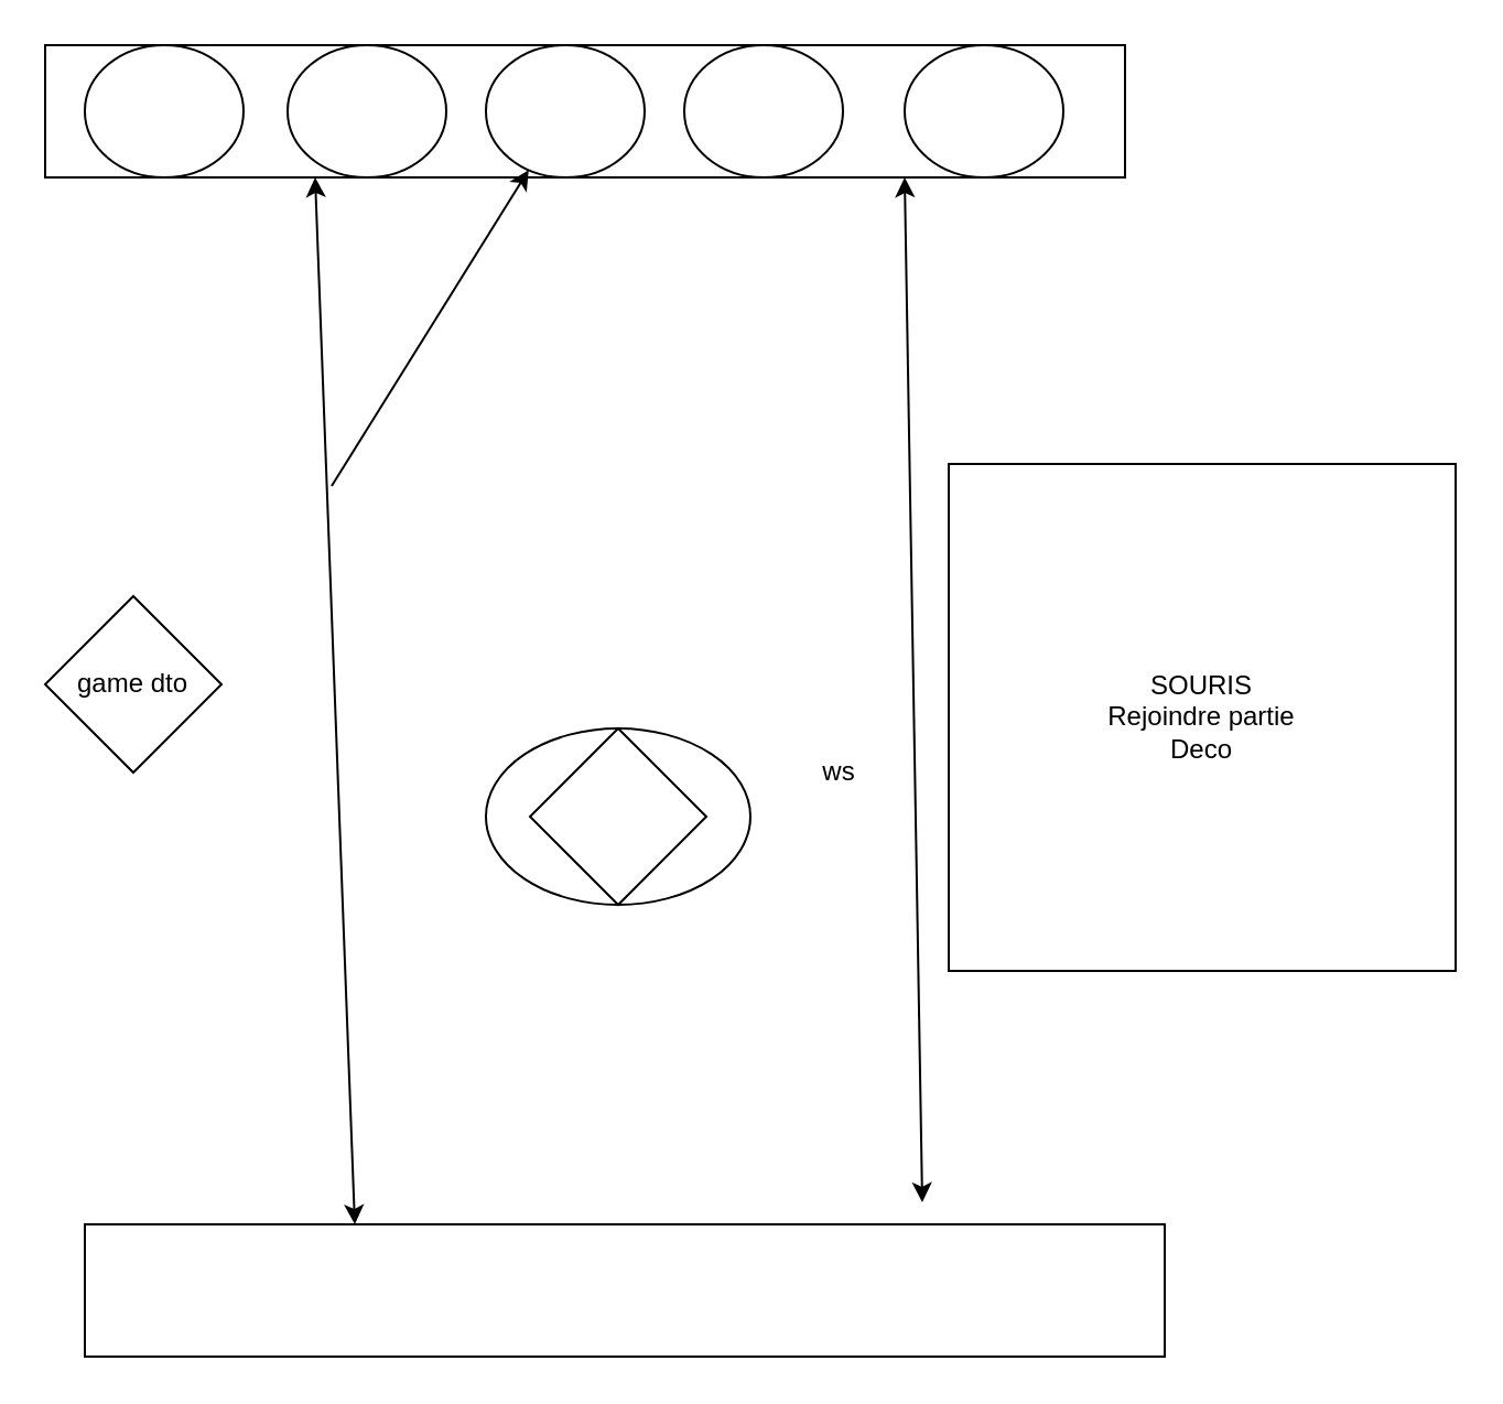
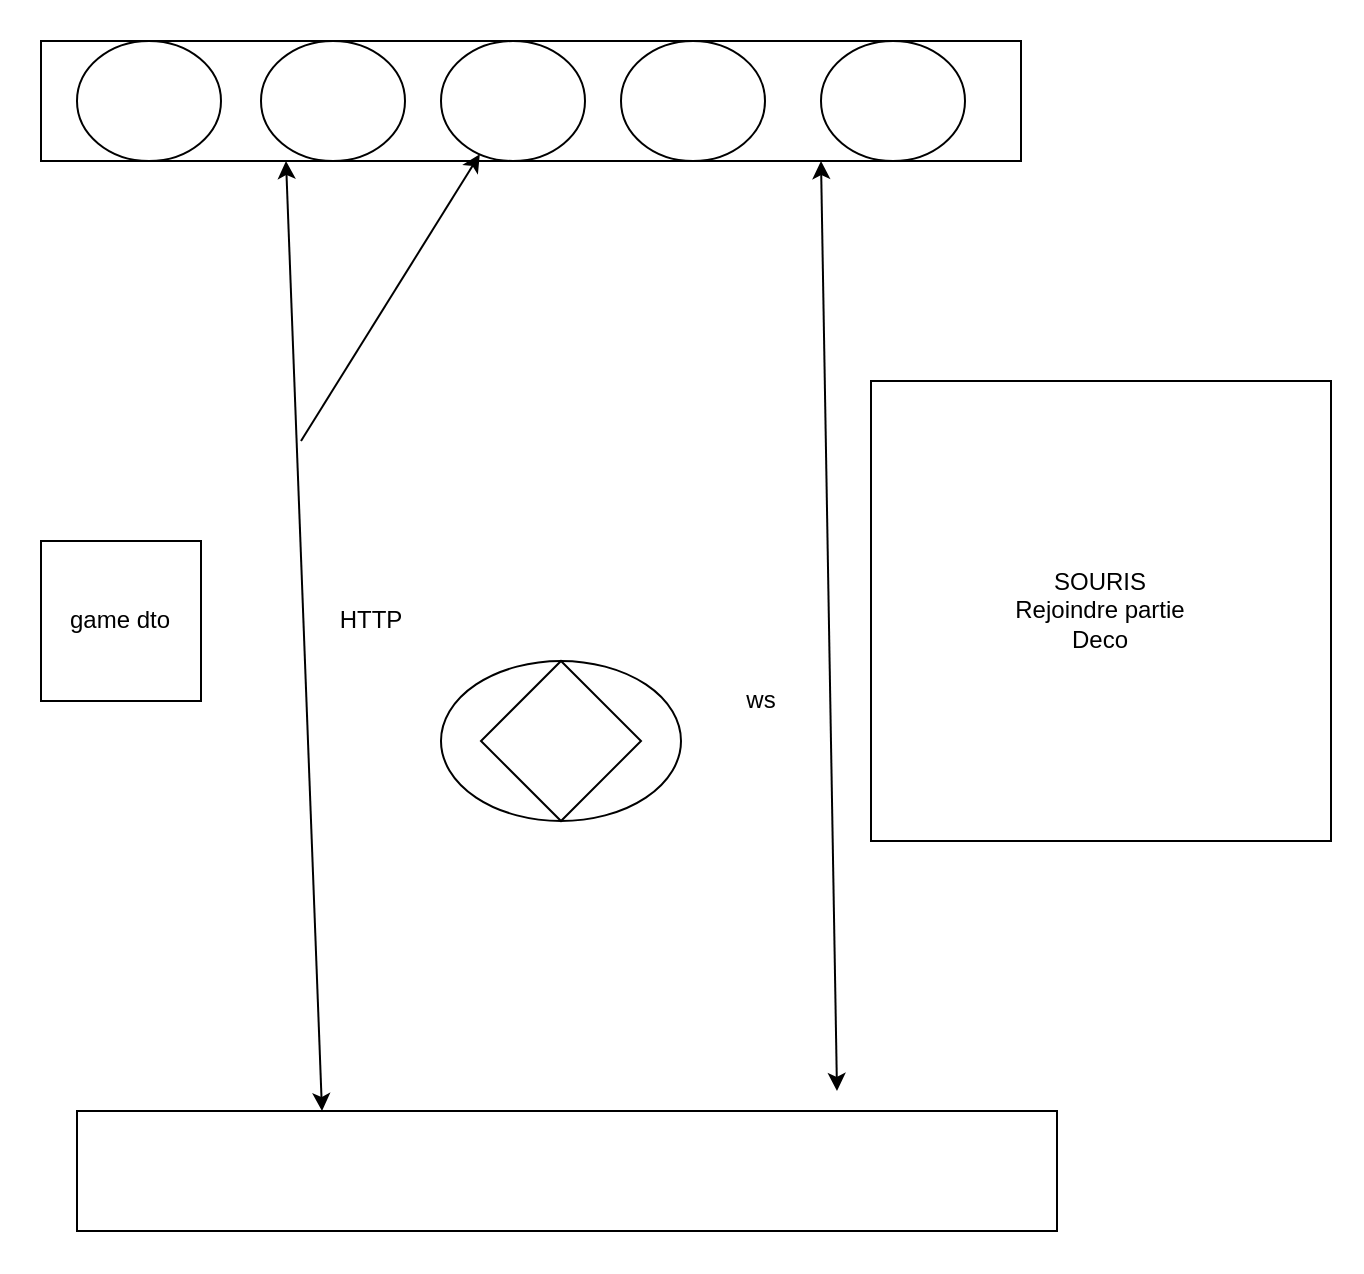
  <mxCell id="0" />
  <mxCell id="1" parent="0" />
  <mxCell id="2" value="" style="rounded=0;whiteSpace=wrap;html=1;" vertex="1" parent="1"><mxGeometry x="20" y="20" width="490" height="60" as="geometry" /></mxCell>
  <mxCell id="3" value="" style="rounded=0;whiteSpace=wrap;html=1;" vertex="1" parent="1"><mxGeometry x="38" y="555" width="490" height="60" as="geometry" /></mxCell>
  <mxCell id="4" value="" style="endArrow=classic;startArrow=classic;html=1;rounded=0;entryX=0.25;entryY=1;entryDx=0;entryDy=0;exitX=0.25;exitY=0;exitDx=0;exitDy=0;" edge="1" parent="1" source="3" target="2"><mxGeometry width="50" height="50" relative="1" as="geometry"><mxPoint x="260" y="420" as="sourcePoint" /><mxPoint x="310" y="370" as="targetPoint" /></mxGeometry></mxCell>
  <mxCell id="5" value="" style="endArrow=classic;startArrow=classic;html=1;rounded=0;entryX=0.25;entryY=1;entryDx=0;entryDy=0;exitX=0.25;exitY=0;exitDx=0;exitDy=0;" edge="1" parent="1"><mxGeometry width="50" height="50" relative="1" as="geometry"><mxPoint x="418" y="545" as="sourcePoint" /><mxPoint x="410" y="80" as="targetPoint" /></mxGeometry></mxCell>
  <mxCell id="6" value="ws" style="text;html=1;align=center;verticalAlign=middle;resizable=0;points=[];autosize=1;strokeColor=none;fillColor=none;" vertex="1" parent="1"><mxGeometry x="365" y="340" width="30" height="20" as="geometry" /></mxCell>
- <mxCell id="8" value="SOURIS&lt;br&gt;Rejoindre partie&lt;br&gt;Deco" style="whiteSpace=wrap;html=1;aspect=fixed;" vertex="1" parent="1"><mxGeometry x="430" y="210" width="230" height="230" as="geometry" /></mxCell>
- <mxCell id="9" value="game dto" style="rhombus;whiteSpace=wrap;html=1;aspect=fixed;" vertex="1" parent="1"><mxGeometry x="20" y="270" width="80" height="80" as="geometry" /></mxCell>
+ <mxCell id="7" value="HTTP&lt;br&gt;" style="text;html=1;align=center;verticalAlign=middle;resizable=0;points=[];autosize=1;strokeColor=none;fillColor=none;" vertex="1" parent="1"><mxGeometry x="160" y="300" width="50" height="20" as="geometry" /></mxCell>
+ <mxCell id="8" value="SOURIS&lt;br&gt;Rejoindre partie&lt;br&gt;Deco" style="whiteSpace=wrap;html=1;aspect=fixed;" vertex="1" parent="1"><mxGeometry x="435" y="190" width="230" height="230" as="geometry" /></mxCell>
+ <mxCell id="9" value="game dto" style="whiteSpace=wrap;html=1;aspect=fixed;" vertex="1" parent="1"><mxGeometry x="20" y="270" width="80" height="80" as="geometry" /></mxCell>
  <mxCell id="10" value="" style="endArrow=classic;startArrow=classic;html=1;rounded=0;" edge="1" parent="1"><mxGeometry width="50" height="50" relative="1" as="geometry"><mxPoint x="260" y="390" as="sourcePoint" /><mxPoint x="310" y="340" as="targetPoint" /></mxGeometry></mxCell>
  <mxCell id="11" value="" style="endArrow=classic;html=1;rounded=0;" edge="1" parent="1"><mxGeometry width="50" height="50" relative="1" as="geometry"><mxPoint x="260" y="390" as="sourcePoint" /><mxPoint x="310" y="340" as="targetPoint" /></mxGeometry></mxCell>
  <mxCell id="12" value="" style="ellipse;whiteSpace=wrap;html=1;" vertex="1" parent="1"><mxGeometry x="220" y="330" width="120" height="80" as="geometry" /></mxCell>
  <mxCell id="13" value="" style="ellipse;whiteSpace=wrap;html=1;" vertex="1" parent="1"><mxGeometry x="38" y="20" width="72" height="60" as="geometry" /></mxCell>
  <mxCell id="14" value="" style="ellipse;whiteSpace=wrap;html=1;" vertex="1" parent="1"><mxGeometry x="130" y="20" width="72" height="60" as="geometry" /></mxCell>
  <mxCell id="15" value="" style="ellipse;whiteSpace=wrap;html=1;" vertex="1" parent="1"><mxGeometry x="220" y="20" width="72" height="60" as="geometry" /></mxCell>
  <mxCell id="16" value="" style="ellipse;whiteSpace=wrap;html=1;" vertex="1" parent="1"><mxGeometry x="310" y="20" width="72" height="60" as="geometry" /></mxCell>
  <mxCell id="17" value="" style="ellipse;whiteSpace=wrap;html=1;" vertex="1" parent="1"><mxGeometry x="410" y="20" width="72" height="60" as="geometry" /></mxCell>
  <mxCell id="18" value="" style="rhombus;whiteSpace=wrap;html=1;" vertex="1" parent="1"><mxGeometry x="240" y="330" width="80" height="80" as="geometry" /></mxCell>
  <mxCell id="19" value="" style="endArrow=classic;html=1;rounded=0;" edge="1" parent="1" target="15"><mxGeometry width="50" height="50" relative="1" as="geometry"><mxPoint x="150" y="220" as="sourcePoint" /><mxPoint x="200" y="170" as="targetPoint" /></mxGeometry></mxCell>
